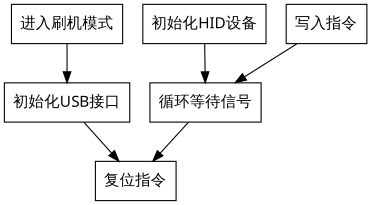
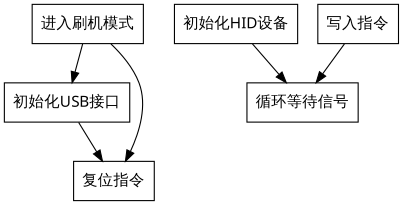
  digraph {
    fontname="Noto Sans"
    node [fontname="Noto Sans" shape=box]
    edge [fontname="Noto Sans"]
    "进入刷机模式"
    "初始化USB接口"
    "复位指令"
    "初始化HID设备"
    "循环等待信号"
    "写入指令"
    "进入刷机模式" -> "初始化USB接口"
    "初始化USB接口" -> "复位指令"
    "初始化HID设备" -> "循环等待信号"
-   "循环等待信号" -> "复位指令"
+   "进入刷机模式" -> "复位指令"
    "写入指令" -> "循环等待信号"
  }
